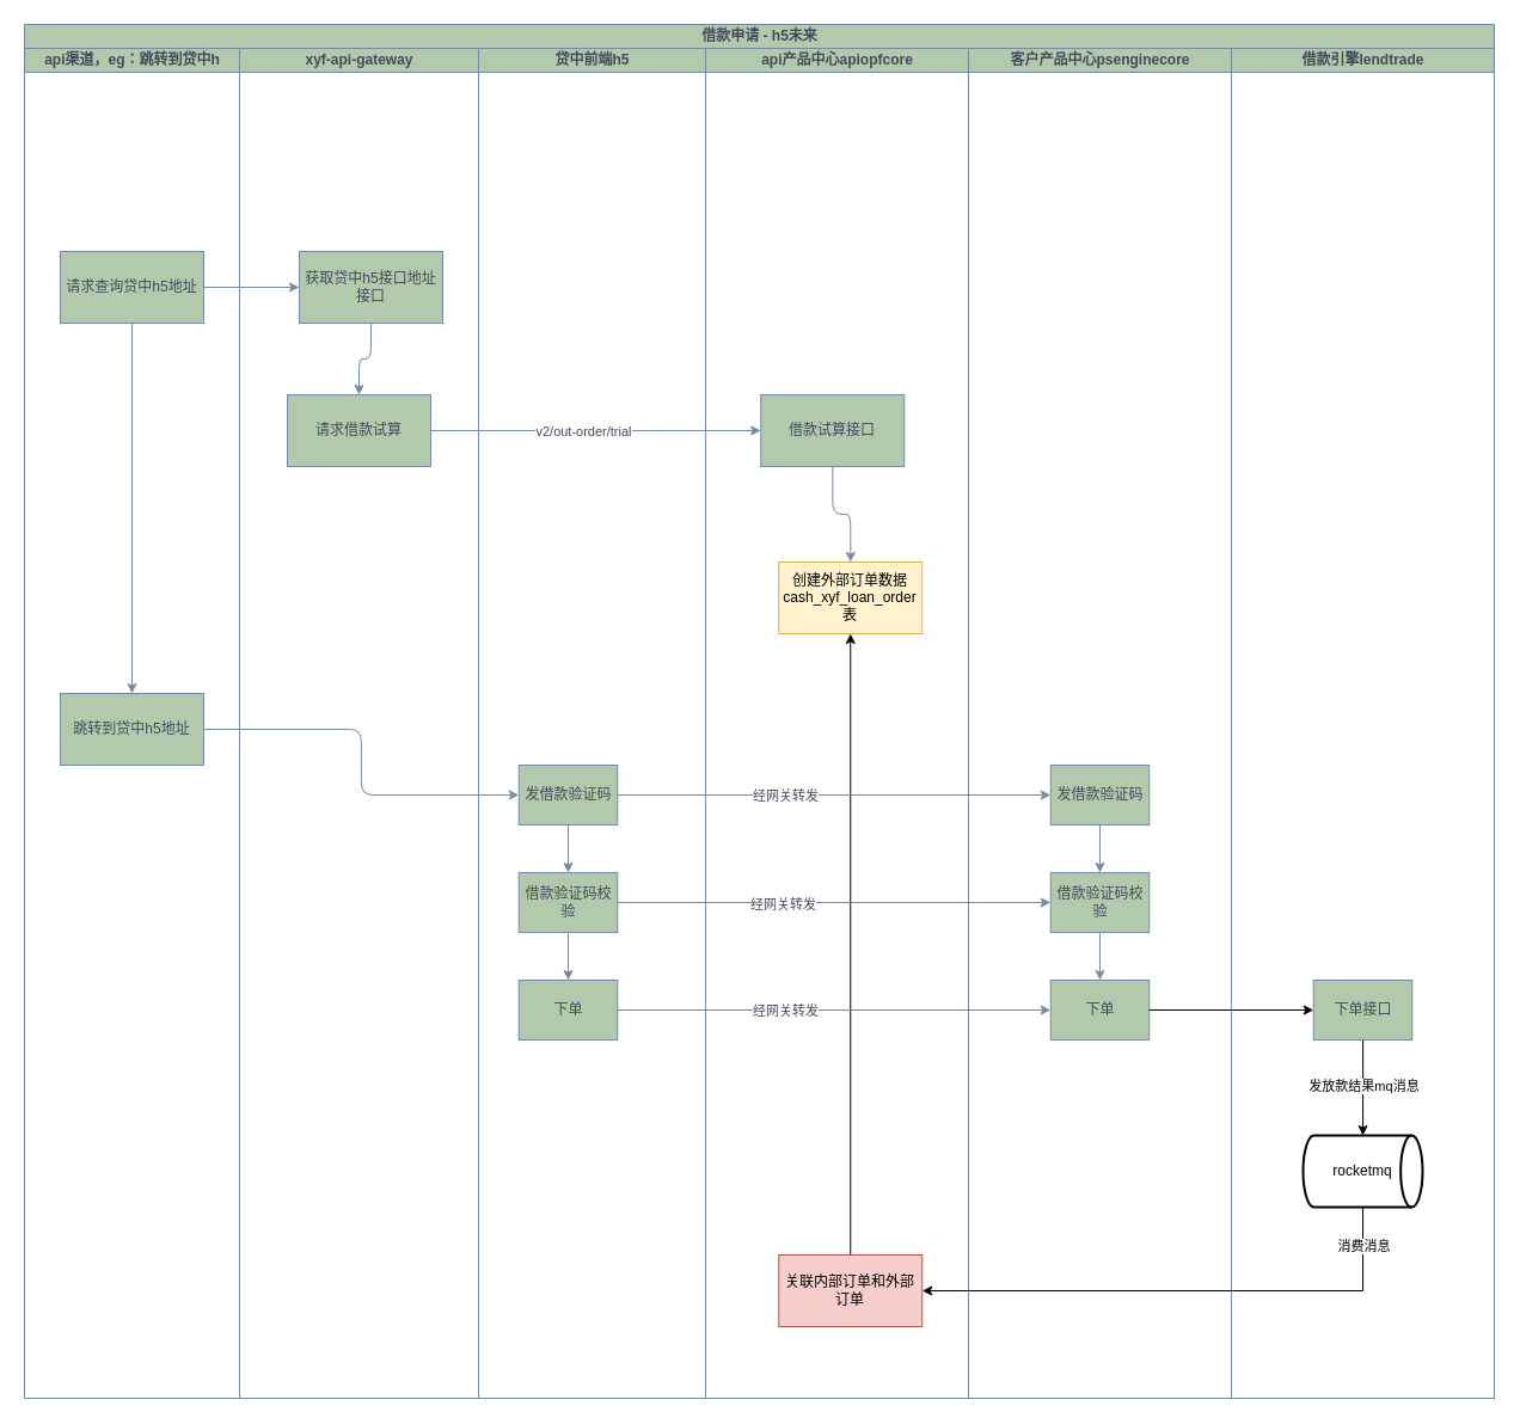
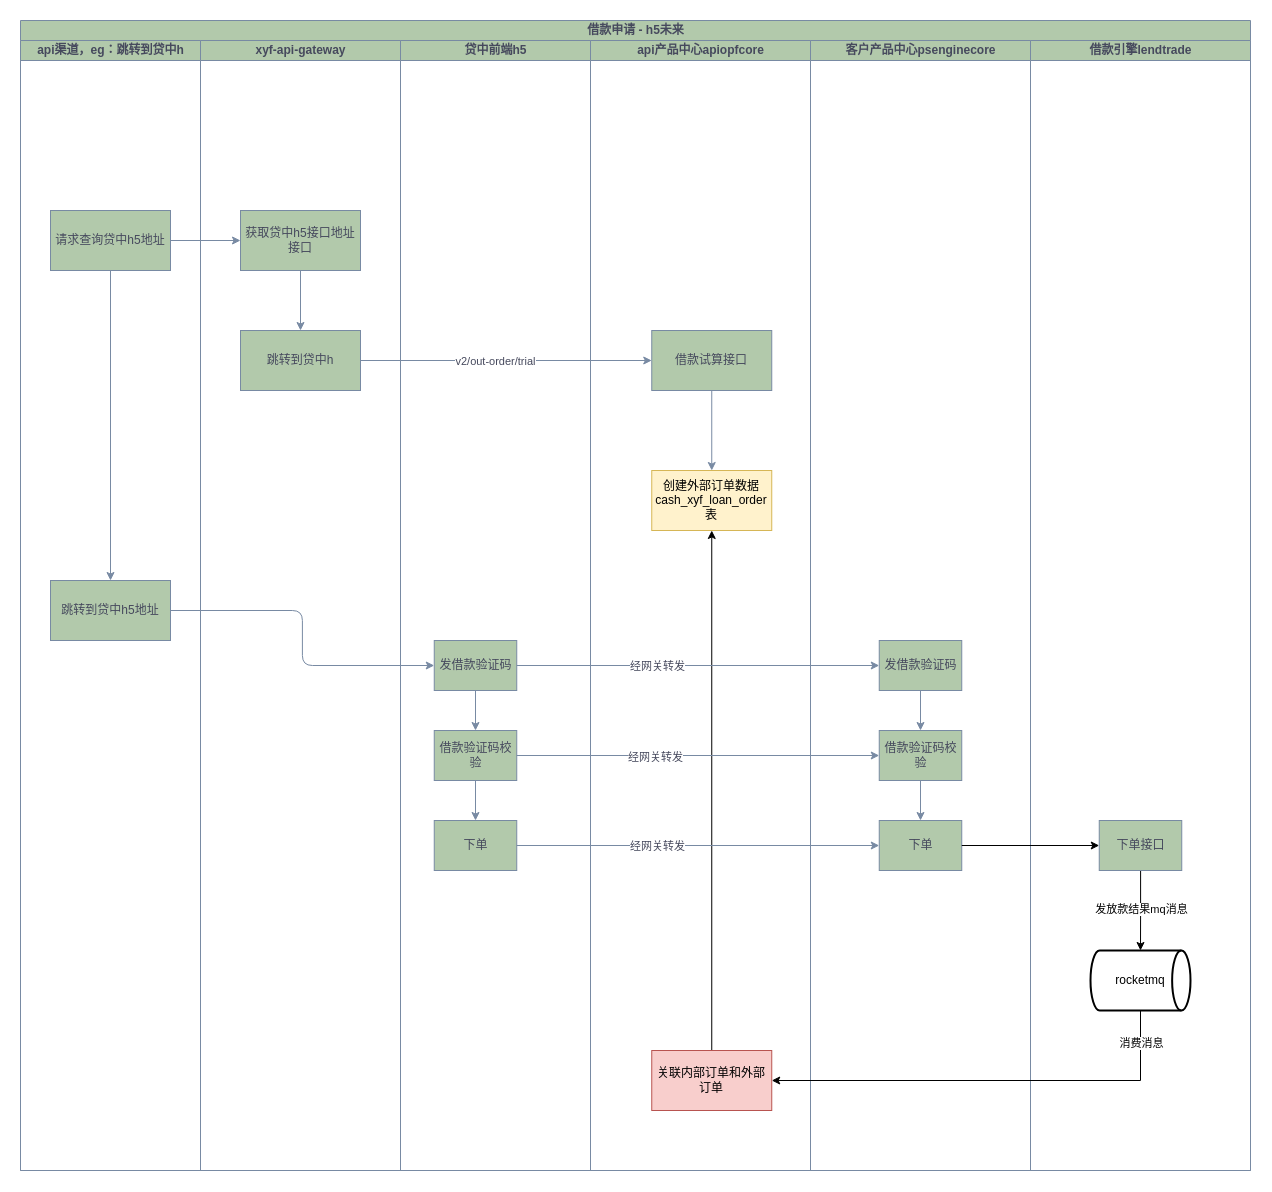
  <mxCell id="0" />
  <mxCell id="1" parent="0" />
  <mxCell id="2" value="借款申请 - h5未来" style="swimlane;childLayout=stackLayout;resizeParent=1;resizeParentMax=0;startSize=20;html=1;labelBackgroundColor=none;fillColor=#B2C9AB;strokeColor=#788AA3;fontColor=#46495D;" vertex="1" parent="1"><mxGeometry x="20" y="20" width="1230" height="1150" as="geometry" /></mxCell>
  <mxCell id="3" value="api渠道，eg：跳转到贷中h" style="swimlane;startSize=20;html=1;labelBackgroundColor=none;fillColor=#B2C9AB;strokeColor=#788AA3;fontColor=#46495D;" vertex="1" parent="2"><mxGeometry y="20" width="180" height="1130" as="geometry" /></mxCell>
  <mxCell id="4" style="edgeStyle=orthogonalEdgeStyle;curved=0;rounded=1;orthogonalLoop=1;jettySize=auto;html=1;strokeColor=#788AA3;align=center;verticalAlign=middle;fontFamily=Helvetica;fontSize=11;fontColor=#46495D;labelBackgroundColor=default;endArrow=classic;fillColor=#B2C9AB;" edge="1" parent="3" source="5" target="6"><mxGeometry relative="1" as="geometry" /></mxCell>
  <mxCell id="5" value="请求查询贷中h5地址" style="rounded=0;whiteSpace=wrap;html=1;strokeColor=#788AA3;fontColor=#46495D;fillColor=#B2C9AB;" vertex="1" parent="3"><mxGeometry x="30" y="170" width="120" height="60" as="geometry" /></mxCell>
  <mxCell id="6" value="跳转到贷中h5地址" style="rounded=0;whiteSpace=wrap;html=1;strokeColor=#788AA3;fontColor=#46495D;fillColor=#B2C9AB;" vertex="1" parent="3"><mxGeometry x="30" y="540" width="120" height="60" as="geometry" /></mxCell>
  <mxCell id="7" value="xyf-api-gateway" style="swimlane;startSize=20;html=1;labelBackgroundColor=none;fillColor=#B2C9AB;strokeColor=#788AA3;fontColor=#46495D;" vertex="1" parent="2"><mxGeometry x="180" y="20" width="200" height="1130" as="geometry" /></mxCell>
  <mxCell id="8" value="" style="edgeStyle=orthogonalEdgeStyle;curved=0;rounded=1;orthogonalLoop=1;jettySize=auto;html=1;strokeColor=#788AA3;align=center;verticalAlign=middle;fontFamily=Helvetica;fontSize=11;fontColor=#46495D;labelBackgroundColor=default;endArrow=classic;fillColor=#B2C9AB;" edge="1" parent="7" source="9" target="10"><mxGeometry relative="1" as="geometry" /></mxCell>
- <mxCell id="9" value="获取贷中h5接口地址接口" style="rounded=0;whiteSpace=wrap;html=1;strokeColor=#788AA3;fontColor=#46495D;fillColor=#B2C9AB;" vertex="1" parent="7"><mxGeometry x="50" y="170" width="120" height="60" as="geometry" /></mxCell>
- <mxCell id="10" value="请求借款试算" style="rounded=0;whiteSpace=wrap;html=1;strokeColor=#788AA3;fontColor=#46495D;fillColor=#B2C9AB;" vertex="1" parent="7"><mxGeometry x="40" y="290" width="120" height="60" as="geometry" /></mxCell>
+ <mxCell id="9" value="获取贷中h5接口地址接口" style="rounded=0;whiteSpace=wrap;html=1;strokeColor=#788AA3;fontColor=#46495D;fillColor=#B2C9AB;" vertex="1" parent="7"><mxGeometry x="40" y="170" width="120" height="60" as="geometry" /></mxCell>
+ <mxCell id="10" value="跳转到贷中h" style="rounded=0;whiteSpace=wrap;html=1;strokeColor=#788AA3;fontColor=#46495D;fillColor=#B2C9AB;" vertex="1" parent="7"><mxGeometry x="40" y="290" width="120" height="60" as="geometry" /></mxCell>
  <mxCell id="11" value="贷中前端h5" style="swimlane;startSize=20;html=1;labelBackgroundColor=none;fillColor=#B2C9AB;strokeColor=#788AA3;fontColor=#46495D;" vertex="1" parent="2"><mxGeometry x="380" y="20" width="190" height="1130" as="geometry" /></mxCell>
  <mxCell id="12" value="" style="edgeStyle=orthogonalEdgeStyle;rounded=0;orthogonalLoop=1;jettySize=auto;html=1;strokeColor=#788AA3;fontColor=#46495D;fillColor=#B2C9AB;" edge="1" parent="11" source="13" target="15"><mxGeometry relative="1" as="geometry" /></mxCell>
  <mxCell id="13" value="发借款验证码" style="rounded=0;whiteSpace=wrap;html=1;strokeColor=#788AA3;fontColor=#46495D;fillColor=#B2C9AB;" vertex="1" parent="11"><mxGeometry x="33.75" y="600" width="82.5" height="50" as="geometry" /></mxCell>
  <mxCell id="14" value="" style="edgeStyle=orthogonalEdgeStyle;rounded=0;orthogonalLoop=1;jettySize=auto;html=1;strokeColor=#788AA3;fontColor=#46495D;fillColor=#B2C9AB;" edge="1" parent="11" source="15" target="16"><mxGeometry relative="1" as="geometry" /></mxCell>
  <mxCell id="15" value="借款验证码校验" style="rounded=0;whiteSpace=wrap;html=1;strokeColor=#788AA3;fontColor=#46495D;fillColor=#B2C9AB;" vertex="1" parent="11"><mxGeometry x="33.75" y="690" width="82.5" height="50" as="geometry" /></mxCell>
  <mxCell id="16" value="下单" style="rounded=0;whiteSpace=wrap;html=1;strokeColor=#788AA3;fontColor=#46495D;fillColor=#B2C9AB;" vertex="1" parent="11"><mxGeometry x="33.75" y="780" width="82.5" height="50" as="geometry" /></mxCell>
  <mxCell id="17" value="api产品中心apiopfcore" style="swimlane;startSize=20;html=1;labelBackgroundColor=none;fillColor=#B2C9AB;strokeColor=#788AA3;fontColor=#46495D;" vertex="1" parent="2"><mxGeometry x="570" y="20" width="220" height="1130" as="geometry" /></mxCell>
  <mxCell id="18" value="" style="edgeStyle=orthogonalEdgeStyle;curved=0;rounded=1;orthogonalLoop=1;jettySize=auto;html=1;strokeColor=#788AA3;align=center;verticalAlign=middle;fontFamily=Helvetica;fontSize=11;fontColor=#46495D;labelBackgroundColor=default;endArrow=classic;fillColor=#B2C9AB;" edge="1" parent="17" source="19" target="20"><mxGeometry relative="1" as="geometry" /></mxCell>
- <mxCell id="19" value="借款试算接口" style="rounded=0;whiteSpace=wrap;html=1;strokeColor=#788AA3;fontColor=#46495D;fillColor=#B2C9AB;" vertex="1" parent="17"><mxGeometry x="46.25" y="290" width="120" height="60" as="geometry" /></mxCell>
+ <mxCell id="19" value="借款试算接口" style="rounded=0;whiteSpace=wrap;html=1;strokeColor=#788AA3;fontColor=#46495D;fillColor=#B2C9AB;" vertex="1" parent="17"><mxGeometry x="61.25" y="290" width="120" height="60" as="geometry" /></mxCell>
  <mxCell id="20" value="创建外部订单数据&lt;div&gt;cash_xyf_loan_order表&lt;/div&gt;" style="rounded=0;whiteSpace=wrap;html=1;strokeColor=#d6b656;fillColor=#fff2cc;" vertex="1" parent="17"><mxGeometry x="61.25" y="430" width="120" height="60" as="geometry" /></mxCell>
  <mxCell id="21" style="edgeStyle=orthogonalEdgeStyle;rounded=0;orthogonalLoop=1;jettySize=auto;html=1;entryX=0.5;entryY=1;entryDx=0;entryDy=0;" edge="1" parent="17" source="22" target="20"><mxGeometry relative="1" as="geometry" /></mxCell>
  <mxCell id="22" value="关联内部订单和外部订单" style="rounded=0;whiteSpace=wrap;html=1;strokeColor=#b85450;fillColor=#f8cecc;" vertex="1" parent="17"><mxGeometry x="61.25" y="1010" width="120" height="60" as="geometry" /></mxCell>
  <mxCell id="23" value="客户产品中心psenginecore" style="swimlane;startSize=20;html=1;labelBackgroundColor=none;fillColor=#B2C9AB;strokeColor=#788AA3;fontColor=#46495D;" vertex="1" parent="2"><mxGeometry x="790" y="20" width="220" height="1130" as="geometry" /></mxCell>
  <mxCell id="24" value="" style="edgeStyle=orthogonalEdgeStyle;rounded=0;orthogonalLoop=1;jettySize=auto;html=1;strokeColor=#788AA3;fontColor=#46495D;fillColor=#B2C9AB;" edge="1" parent="23" source="25" target="27"><mxGeometry relative="1" as="geometry" /></mxCell>
  <mxCell id="25" value="发借款验证码" style="rounded=0;whiteSpace=wrap;html=1;strokeColor=#788AA3;fontColor=#46495D;fillColor=#B2C9AB;" vertex="1" parent="23"><mxGeometry x="68.75" y="600" width="82.5" height="50" as="geometry" /></mxCell>
  <mxCell id="26" value="" style="edgeStyle=orthogonalEdgeStyle;rounded=0;orthogonalLoop=1;jettySize=auto;html=1;strokeColor=#788AA3;fontColor=#46495D;fillColor=#B2C9AB;" edge="1" parent="23" source="27" target="28"><mxGeometry relative="1" as="geometry" /></mxCell>
  <mxCell id="27" value="借款验证码校验" style="rounded=0;whiteSpace=wrap;html=1;strokeColor=#788AA3;fontColor=#46495D;fillColor=#B2C9AB;" vertex="1" parent="23"><mxGeometry x="68.75" y="690" width="82.5" height="50" as="geometry" /></mxCell>
  <mxCell id="28" value="下单" style="rounded=0;whiteSpace=wrap;html=1;strokeColor=#788AA3;fontColor=#46495D;fillColor=#B2C9AB;" vertex="1" parent="23"><mxGeometry x="68.75" y="780" width="82.5" height="50" as="geometry" /></mxCell>
  <mxCell id="29" value="借款引擎lendtrade" style="swimlane;startSize=20;html=1;labelBackgroundColor=none;fillColor=#B2C9AB;strokeColor=#788AA3;fontColor=#46495D;" vertex="1" parent="2"><mxGeometry x="1010" y="20" width="220" height="1130" as="geometry" /></mxCell>
  <mxCell id="30" value="" style="edgeStyle=orthogonalEdgeStyle;rounded=0;orthogonalLoop=1;jettySize=auto;html=1;entryX=0.5;entryY=0;entryDx=0;entryDy=0;entryPerimeter=0;" edge="1" parent="29" source="32" target="33"><mxGeometry relative="1" as="geometry"><mxPoint x="110" y="890.0" as="targetPoint" /></mxGeometry></mxCell>
  <mxCell id="31" value="发放款结果mq消息" style="edgeLabel;html=1;align=center;verticalAlign=middle;resizable=0;points=[];" vertex="1" connectable="0" parent="30"><mxGeometry x="-0.051" relative="1" as="geometry"><mxPoint as="offset" /></mxGeometry></mxCell>
  <mxCell id="32" value="下单接口" style="rounded=0;whiteSpace=wrap;html=1;strokeColor=#788AA3;fontColor=#46495D;fillColor=#B2C9AB;" vertex="1" parent="29"><mxGeometry x="68.75" y="780" width="82.5" height="50" as="geometry" /></mxCell>
  <mxCell id="33" value="rocketmq" style="strokeWidth=2;html=1;shape=mxgraph.flowchart.direct_data;whiteSpace=wrap;" vertex="1" parent="29"><mxGeometry x="60" y="910" width="100" height="60" as="geometry" /></mxCell>
  <mxCell id="34" style="edgeStyle=orthogonalEdgeStyle;rounded=0;orthogonalLoop=1;jettySize=auto;html=1;entryX=0;entryY=0.5;entryDx=0;entryDy=0;strokeColor=#788AA3;fontColor=#46495D;fillColor=#B2C9AB;" edge="1" parent="2" source="5" target="9"><mxGeometry relative="1" as="geometry" /></mxCell>
  <mxCell id="35" style="edgeStyle=orthogonalEdgeStyle;rounded=0;orthogonalLoop=1;jettySize=auto;html=1;entryX=0;entryY=0.5;entryDx=0;entryDy=0;strokeColor=#788AA3;fontColor=#46495D;fillColor=#B2C9AB;" edge="1" parent="2" source="13" target="25"><mxGeometry relative="1" as="geometry" /></mxCell>
  <mxCell id="36" value="经网关转发" style="edgeLabel;html=1;align=center;verticalAlign=middle;resizable=0;points=[];strokeColor=#788AA3;fontColor=#46495D;fillColor=#B2C9AB;" vertex="1" connectable="0" parent="35"><mxGeometry x="-0.286" y="-2" relative="1" as="geometry"><mxPoint x="11" y="-2" as="offset" /></mxGeometry></mxCell>
  <mxCell id="37" style="edgeStyle=orthogonalEdgeStyle;rounded=0;orthogonalLoop=1;jettySize=auto;html=1;entryX=0;entryY=0.5;entryDx=0;entryDy=0;strokeColor=#788AA3;fontColor=#46495D;fillColor=#B2C9AB;" edge="1" parent="2" source="15" target="27"><mxGeometry relative="1" as="geometry" /></mxCell>
  <mxCell id="38" value="&lt;span style=&quot;color: rgba(0, 0, 0, 0); font-family: monospace; font-size: 0px; text-align: start; background-color: rgb(251, 251, 251);&quot;&gt;%3CmxGraphModel%3E%3Croot%3E%3CmxCell%20id%3D%220%22%2F%3E%3CmxCell%20id%3D%221%22%20parent%3D%220%22%2F%3E%3CmxCell%20id%3D%222%22%20value%3D%22%E7%BB%8F%E7%BD%91%E5%85%B3%E8%BD%AC%E5%8F%91%22%20style%3D%22edgeLabel%3Bhtml%3D1%3Balign%3Dcenter%3BverticalAlign%3Dmiddle%3Bresizable%3D0%3Bpoints%3D%5B%5D%3BstrokeColor%3D%23788AA3%3BfontColor%3D%2346495D%3BfillColor%3D%23B2C9AB%3B%22%20vertex%3D%221%22%20connectable%3D%220%22%20parent%3D%221%22%3E%3CmxGeometry%20x%3D%22786.417%22%20y%3D%22865.0%22%20as%3D%22geometry%22%2F%3E%3C%2FmxCell%3E%3C%2Froot%3E%3C%2FmxGraphModel%3E&lt;/span&gt;" style="edgeLabel;html=1;align=center;verticalAlign=middle;resizable=0;points=[];strokeColor=#788AA3;fontColor=#46495D;fillColor=#B2C9AB;" vertex="1" connectable="0" parent="37"><mxGeometry x="-0.286" y="1" relative="1" as="geometry"><mxPoint x="11" y="1" as="offset" /></mxGeometry></mxCell>
  <mxCell id="39" value="&lt;span style=&quot;color: rgb(70, 73, 93);&quot;&gt;经网关转发&lt;/span&gt;" style="edgeLabel;html=1;align=center;verticalAlign=middle;resizable=0;points=[];" vertex="1" connectable="0" parent="37"><mxGeometry x="-0.237" y="-1" relative="1" as="geometry"><mxPoint as="offset" /></mxGeometry></mxCell>
  <mxCell id="40" style="edgeStyle=orthogonalEdgeStyle;rounded=0;orthogonalLoop=1;jettySize=auto;html=1;entryX=0;entryY=0.5;entryDx=0;entryDy=0;strokeColor=#788AA3;fontColor=#46495D;fillColor=#B2C9AB;" edge="1" parent="2" source="16" target="28"><mxGeometry relative="1" as="geometry" /></mxCell>
  <mxCell id="41" value="经网关转发" style="edgeLabel;html=1;align=center;verticalAlign=middle;resizable=0;points=[];strokeColor=#788AA3;fontColor=#46495D;fillColor=#B2C9AB;" vertex="1" connectable="0" parent="40"><mxGeometry x="-0.286" y="-2" relative="1" as="geometry"><mxPoint x="11" y="-2" as="offset" /></mxGeometry></mxCell>
  <mxCell id="42" style="edgeStyle=orthogonalEdgeStyle;rounded=1;orthogonalLoop=1;jettySize=auto;html=1;entryX=0;entryY=0.5;entryDx=0;entryDy=0;strokeColor=#788AA3;fontColor=#46495D;fillColor=#B2C9AB;curved=0;" edge="1" parent="2" source="6" target="13"><mxGeometry relative="1" as="geometry" /></mxCell>
  <mxCell id="43" style="edgeStyle=orthogonalEdgeStyle;curved=0;rounded=1;orthogonalLoop=1;jettySize=auto;html=1;strokeColor=#788AA3;align=center;verticalAlign=middle;fontFamily=Helvetica;fontSize=11;fontColor=#46495D;labelBackgroundColor=default;endArrow=classic;fillColor=#B2C9AB;" edge="1" parent="2" source="10" target="19"><mxGeometry relative="1" as="geometry" /></mxCell>
  <mxCell id="44" value="v2/out-order/trial" style="edgeLabel;html=1;align=center;verticalAlign=middle;resizable=0;points=[];strokeColor=#788AA3;fontFamily=Helvetica;fontSize=11;fontColor=#46495D;labelBackgroundColor=default;fillColor=#B2C9AB;" vertex="1" connectable="0" parent="43"><mxGeometry x="-0.081" relative="1" as="geometry"><mxPoint as="offset" /></mxGeometry></mxCell>
  <mxCell id="45" style="edgeStyle=orthogonalEdgeStyle;rounded=0;orthogonalLoop=1;jettySize=auto;html=1;" edge="1" parent="2" source="28" target="32"><mxGeometry relative="1" as="geometry" /></mxCell>
  <mxCell id="46" style="edgeStyle=orthogonalEdgeStyle;rounded=0;orthogonalLoop=1;jettySize=auto;html=1;entryX=1;entryY=0.5;entryDx=0;entryDy=0;" edge="1" parent="2" source="33" target="22"><mxGeometry relative="1" as="geometry"><Array as="points"><mxPoint x="1120" y="1060" /></Array></mxGeometry></mxCell>
  <mxCell id="47" value="消费消息" style="edgeLabel;html=1;align=center;verticalAlign=middle;resizable=0;points=[];" vertex="1" connectable="0" parent="46"><mxGeometry x="-0.853" relative="1" as="geometry"><mxPoint as="offset" /></mxGeometry></mxCell>
